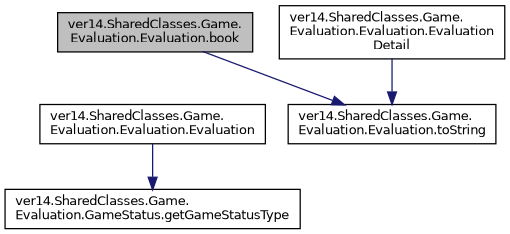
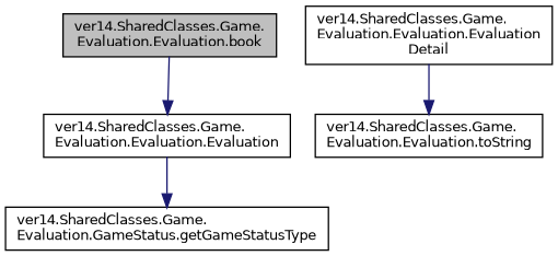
  digraph {
    rankdir=TB
    node [color=black fillcolor=white fontname=Helvetica fontsize=10 shape=record style=filled]
    edge [color=midnightblue fontname=Helvetica fontsize=10 labelfontname=Helvetica labelfontsize=10 style=solid]
    n1 [fillcolor=grey75 fontcolor=black height=0.2 label="ver14.SharedClasses.Game.\lEvaluation.Evaluation.book" width=0.4]
    n2 [height=0.2 label="ver14.SharedClasses.Game.\lEvaluation.Evaluation.Evaluation" width=0.4]
    n3 [height=0.2 label="ver14.SharedClasses.Game.\lEvaluation.GameStatus.getGameStatusType" width=0.4]
    n4 [height=0.2 label="ver14.SharedClasses.Game.\lEvaluation.Evaluation.Evaluation\lDetail" width=0.4]
    n5 [height=0.2 label="ver14.SharedClasses.Game.\lEvaluation.Evaluation.toString" width=0.4]
-   n1 -> n5
+   n1 -> n2
    n2 -> n3
    n4 -> n5
  }
